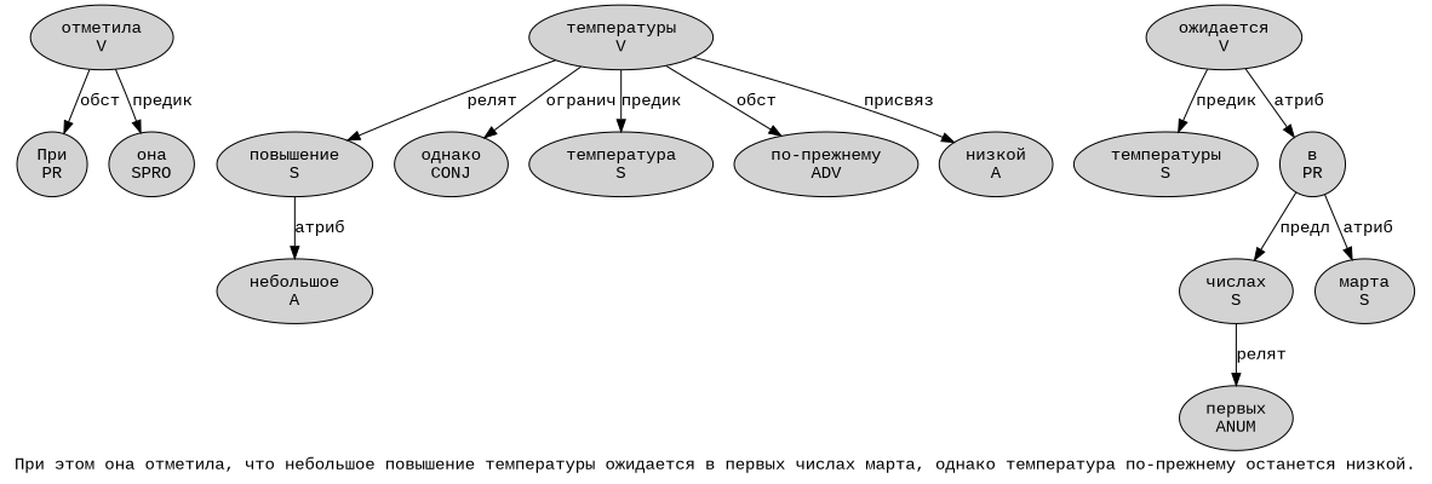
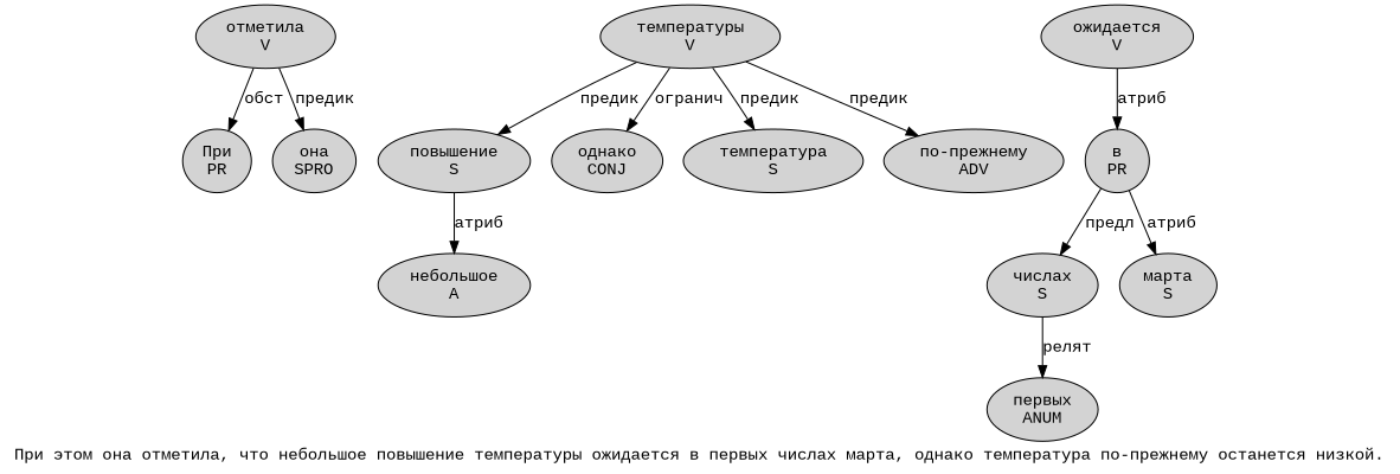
  digraph {
    fontname="Liberation Mono"
    label="При этом она отметила, что небольшое повышение температуры ожидается в первых числах марта, однако температура по-прежнему останется низкой."
    node [fillcolor=lightgray fontname="Liberation Mono" penwidth=1 shape=ellipse style=filled]
    edge [fontname="Liberation Mono"]
    n1 [label="При\nPR"]
    n2 [label="она\nSPRO"]
    n3 [label="отметила\nV"]
    n4 [label="температуры\nV"]
    n5 [label="повышение\nS"]
    n6 [label="однако\nCONJ"]
    n7 [label="температура\nS"]
    n8 [label="по-прежнему\nADV"]
-   n9 [label="низкой\nA"]
    n10 [label="небольшое\nA"]
    n11 [label="ожидается\nV"]
-   n12 [label="температуры\nS"]
    n13 [label="в\nPR"]
    n14 [label="числах\nS"]
    n15 [label="марта\nS"]
    n16 [label="первых\nANUM"]
    n3 -> n1 [label="обст"]
    n3 -> n2 [label="предик"]
-   n4 -> n5 [label="релят"]
+   n4 -> n5 [label="предик"]
    n4 -> n6 [label="огранич"]
    n4 -> n7 [label="предик"]
-   n4 -> n8 [label="обст"]
-   n4 -> n9 [label="присвяз"]
+   n4 -> n8 [label="предик"]
    n5 -> n10 [label="атриб"]
-   n11 -> n12 [label="предик"]
    n11 -> n13 [label="атриб"]
    n13 -> n14 [label="предл"]
    n13 -> n15 [label="атриб"]
    n14 -> n16 [label="релят"]
  }
